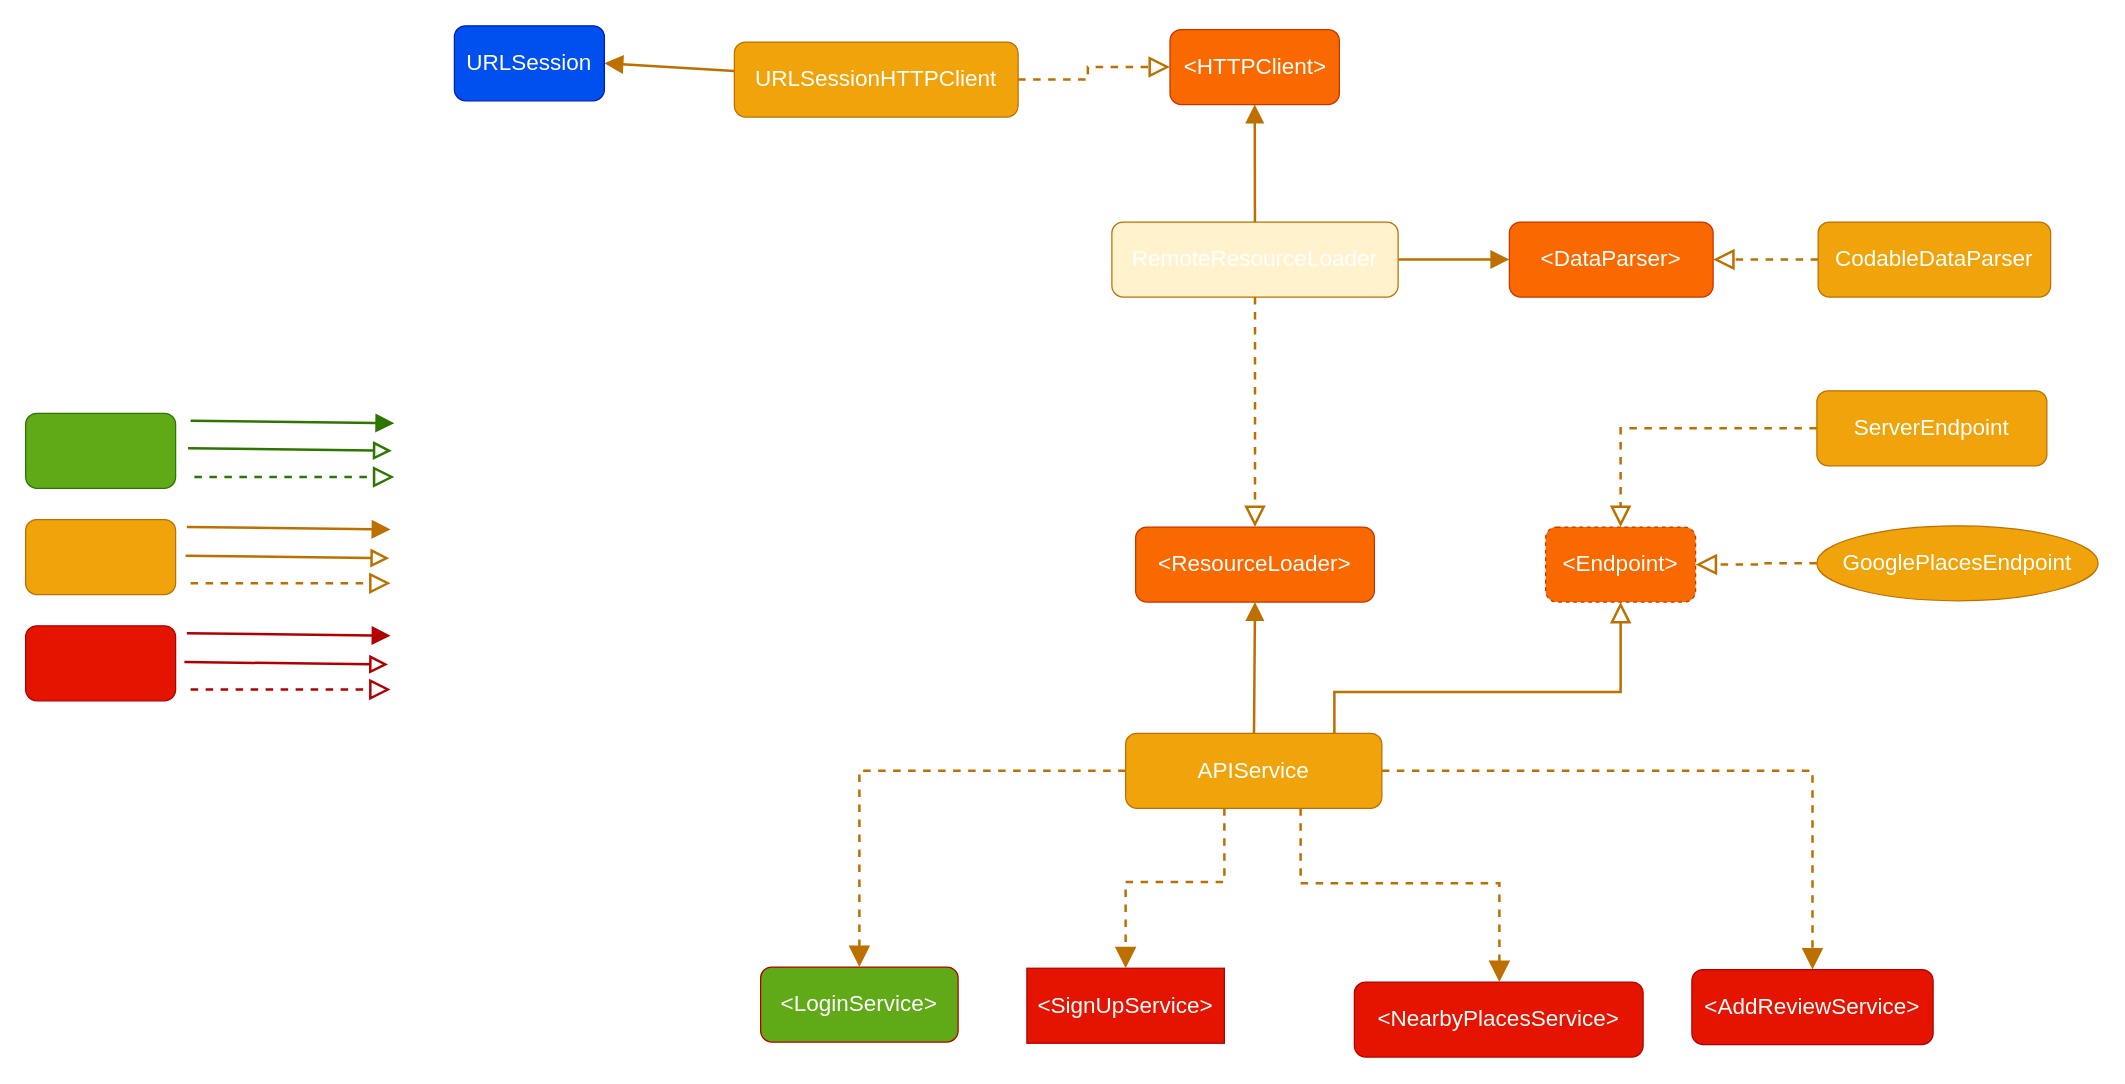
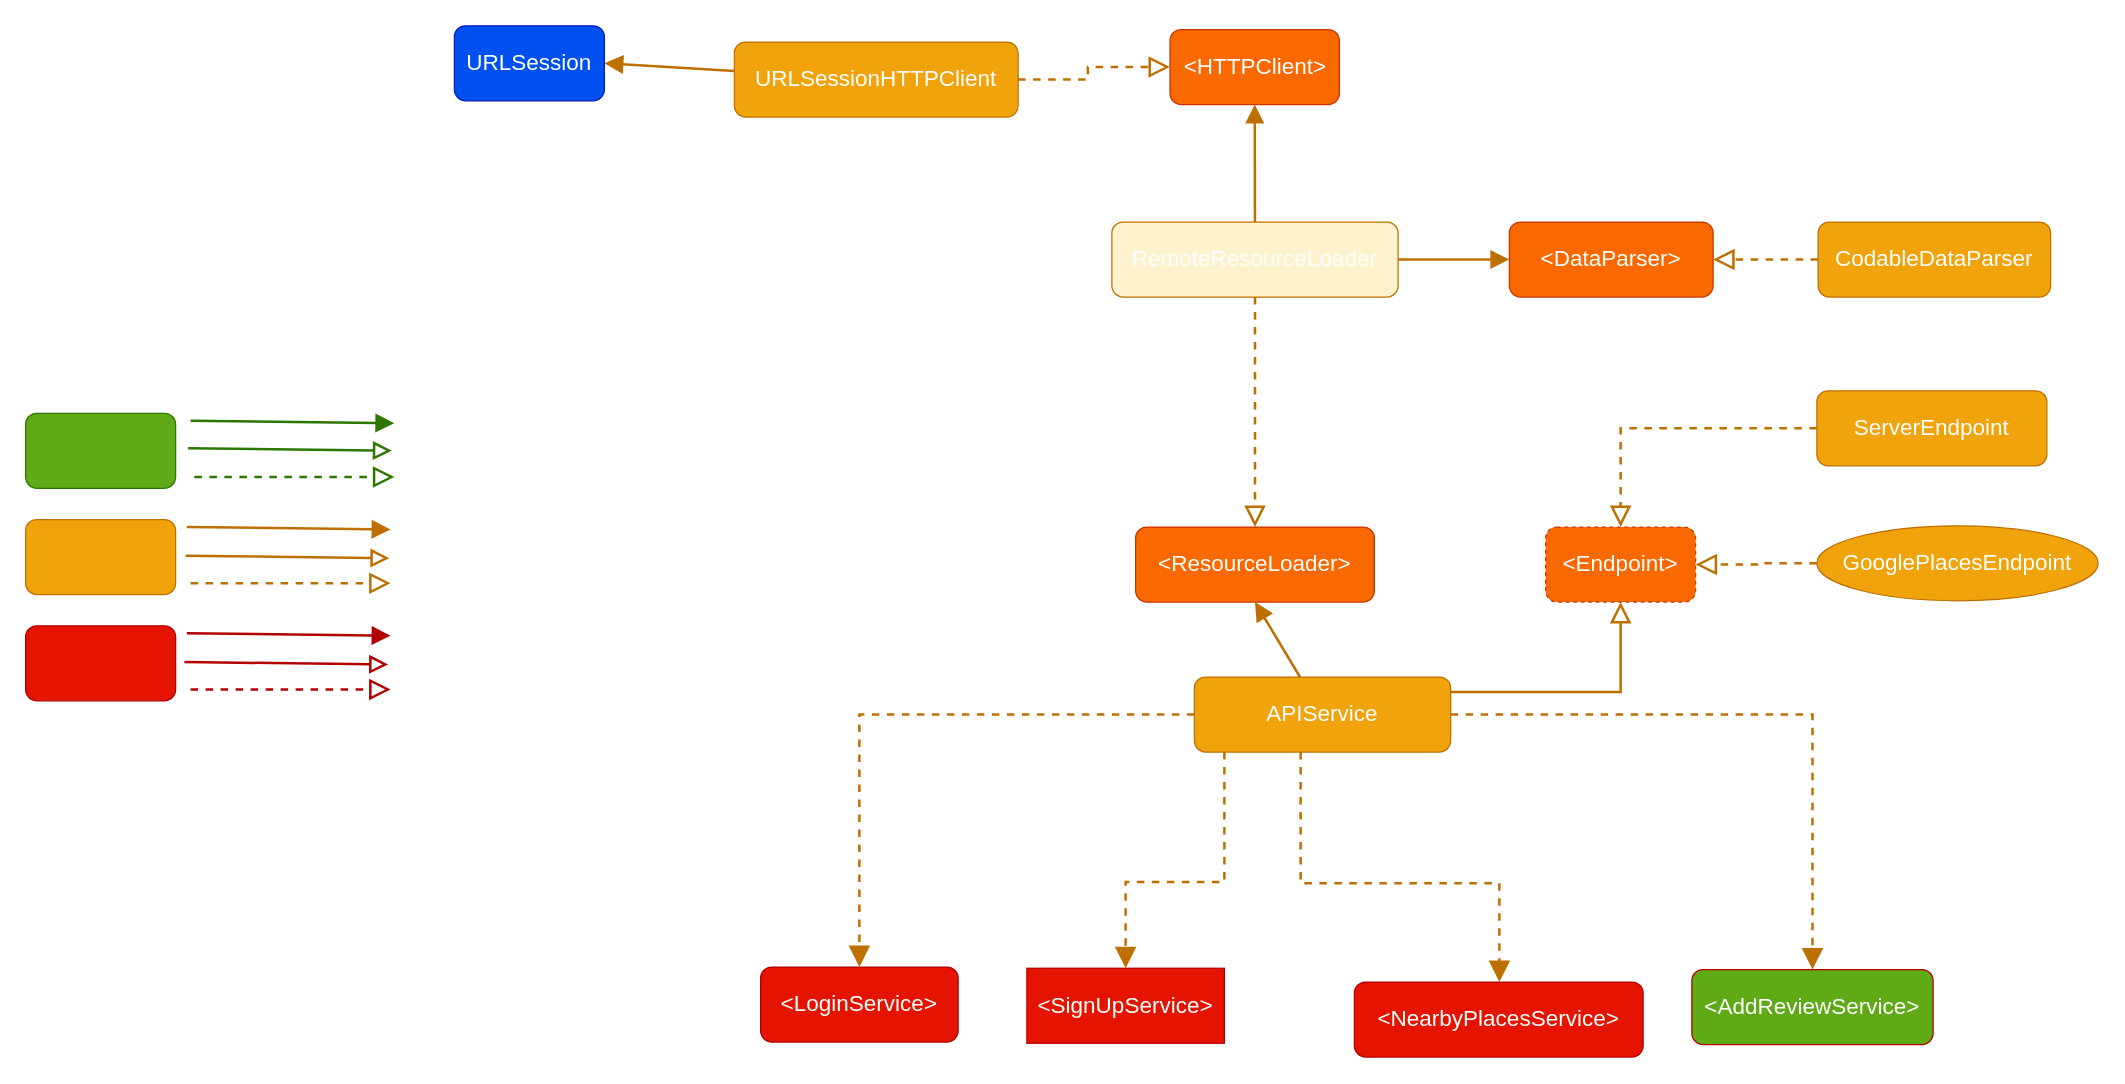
  <mxCell id="0" />
  <mxCell id="1" parent="0" />
  <mxCell id="2" value="" style="rounded=1;whiteSpace=wrap;html=1;fillColor=#60a917;fontColor=#ffffff;strokeColor=#2D7600;align=center;fontSize=18;" parent="1" vertex="1"><mxGeometry x="20" y="330" width="120" height="60" as="geometry" /></mxCell>
  <mxCell id="3" value="" style="rounded=1;whiteSpace=wrap;html=1;fillColor=#e51400;fontColor=#ffffff;strokeColor=#B20000;align=center;fontSize=18;" parent="1" vertex="1"><mxGeometry x="20" y="500" width="120" height="60" as="geometry" /></mxCell>
  <mxCell id="4" value="" style="rounded=1;whiteSpace=wrap;html=1;fillColor=#f0a30a;fontColor=#FFFFFF;strokeColor=#BD7000;fontSize=18;align=center;" parent="1" vertex="1"><mxGeometry x="20" y="415" width="120" height="60" as="geometry" /></mxCell>
  <mxCell id="5" value="&lt;h2&gt;&lt;font style=&quot;font-weight: normal;&quot; color=&quot;#ffffff&quot;&gt;&amp;lt;ResourceLoader&amp;gt;&lt;/font&gt;&lt;/h2&gt;" style="rounded=1;whiteSpace=wrap;html=1;fillColor=#fa6800;fontColor=#000000;strokeColor=#C73500;" parent="1" vertex="1"><mxGeometry x="908" y="421" width="191" height="60" as="geometry" /></mxCell>
  <mxCell id="6" style="edgeStyle=orthogonalEdgeStyle;shape=connector;rounded=0;orthogonalLoop=1;jettySize=auto;html=1;dashed=1;labelBackgroundColor=default;strokeColor=#BD7000;strokeWidth=2;fontFamily=Helvetica;fontSize=11;fontColor=default;endArrow=block;endFill=0;endSize=12;fillColor=#f0a30a;" parent="1" source="9" target="5" edge="1"><mxGeometry relative="1" as="geometry" /></mxCell>
  <mxCell id="7" style="edgeStyle=none;shape=connector;rounded=0;jumpStyle=line;orthogonalLoop=1;jettySize=auto;html=1;labelBackgroundColor=default;strokeColor=#BD7000;strokeWidth=2;fontFamily=Helvetica;fontSize=11;fontColor=default;endArrow=block;endFill=1;endSize=10;fillColor=#f0a30a;" parent="1" source="9" target="10" edge="1"><mxGeometry relative="1" as="geometry" /></mxCell>
  <mxCell id="8" style="edgeStyle=none;shape=connector;rounded=0;jumpStyle=line;orthogonalLoop=1;jettySize=auto;html=1;labelBackgroundColor=default;strokeColor=#BD7000;strokeWidth=2;fontFamily=Helvetica;fontSize=11;fontColor=default;endArrow=block;endFill=1;endSize=10;fillColor=#f0a30a;" parent="1" source="9" target="15" edge="1"><mxGeometry relative="1" as="geometry" /></mxCell>
  <mxCell id="9" value="RemoteResourceLoader" style="rounded=1;whiteSpace=wrap;html=1;fillColor=#fff2cc;fontColor=#FFFFFF;strokeColor=#BD7000;fontSize=18;" parent="1" vertex="1"><mxGeometry x="889" y="177" width="229" height="60" as="geometry" /></mxCell>
  <mxCell id="10" value="&amp;lt;HTTPClient&amp;gt;" style="rounded=1;whiteSpace=wrap;html=1;fillColor=#fa6800;fontColor=#FFFFFF;strokeColor=#C73500;fontSize=18;align=center;" parent="1" vertex="1"><mxGeometry x="935.5" y="23" width="135.5" height="60" as="geometry" /></mxCell>
  <mxCell id="11" style="edgeStyle=orthogonalEdgeStyle;shape=connector;rounded=0;orthogonalLoop=1;jettySize=auto;html=1;dashed=1;labelBackgroundColor=default;strokeColor=#BD7000;strokeWidth=2;fontFamily=Helvetica;fontSize=11;fontColor=default;endArrow=block;endFill=0;endSize=12;fillColor=#f0a30a;" parent="1" source="13" target="10" edge="1"><mxGeometry relative="1" as="geometry" /></mxCell>
  <mxCell id="12" style="edgeStyle=none;shape=connector;rounded=0;jumpStyle=line;orthogonalLoop=1;jettySize=auto;html=1;entryX=1;entryY=0.5;entryDx=0;entryDy=0;labelBackgroundColor=default;strokeColor=#BD7000;strokeWidth=2;fontFamily=Helvetica;fontSize=11;fontColor=default;endArrow=block;endFill=1;endSize=10;fillColor=#f0a30a;" parent="1" source="13" target="22" edge="1"><mxGeometry relative="1" as="geometry" /></mxCell>
  <mxCell id="13" value="URLSessionHTTPClient" style="rounded=1;whiteSpace=wrap;html=1;fillColor=#f0a30a;fontColor=#FFFFFF;strokeColor=#BD7000;fontSize=18;align=center;" parent="1" vertex="1"><mxGeometry x="587" y="33" width="227" height="60" as="geometry" /></mxCell>
  <mxCell id="14" value="&amp;lt;Endpoint&amp;gt;" style="rounded=1;whiteSpace=wrap;html=1;fillColor=#fa6800;fontColor=#FFFFFF;strokeColor=#C73500;fontSize=18;align=center;dashed=1;" parent="1" vertex="1"><mxGeometry x="1236" y="421" width="120" height="60" as="geometry" /></mxCell>
  <mxCell id="15" value="&amp;lt;DataParser&amp;gt;" style="rounded=1;whiteSpace=wrap;html=1;fillColor=#fa6800;fontColor=#FFFFFF;strokeColor=#C73500;fontSize=18;align=center;" parent="1" vertex="1"><mxGeometry x="1207" y="177" width="163" height="60" as="geometry" /></mxCell>
  <mxCell id="16" style="edgeStyle=orthogonalEdgeStyle;shape=connector;rounded=0;orthogonalLoop=1;jettySize=auto;html=1;dashed=1;labelBackgroundColor=default;strokeColor=#BD7000;strokeWidth=2;fontFamily=Helvetica;fontSize=11;fontColor=default;endArrow=block;endFill=0;endSize=12;fillColor=#f0a30a;" parent="1" source="17" target="15" edge="1"><mxGeometry relative="1" as="geometry" /></mxCell>
  <mxCell id="17" value="CodableDataParser" style="rounded=1;whiteSpace=wrap;html=1;fillColor=#f0a30a;fontColor=#FFFFFF;strokeColor=#BD7000;fontSize=18;align=center;" parent="1" vertex="1"><mxGeometry x="1454" y="177" width="186" height="60" as="geometry" /></mxCell>
  <mxCell id="18" style="edgeStyle=orthogonalEdgeStyle;shape=connector;rounded=0;orthogonalLoop=1;jettySize=auto;html=1;dashed=1;labelBackgroundColor=default;strokeColor=#BD7000;strokeWidth=2;fontFamily=Helvetica;fontSize=11;fontColor=default;endArrow=block;endFill=0;endSize=12;fillColor=#f0a30a;" parent="1" source="19" target="14" edge="1"><mxGeometry relative="1" as="geometry" /></mxCell>
  <mxCell id="19" value="ServerEndpoint" style="rounded=1;whiteSpace=wrap;html=1;fillColor=#f0a30a;fontColor=#FFFFFF;strokeColor=#BD7000;fontSize=18;align=center;" parent="1" vertex="1"><mxGeometry x="1453" y="312" width="184" height="60" as="geometry" /></mxCell>
  <mxCell id="20" style="edgeStyle=orthogonalEdgeStyle;shape=connector;rounded=0;orthogonalLoop=1;jettySize=auto;html=1;dashed=1;labelBackgroundColor=default;strokeColor=#BD7000;strokeWidth=2;fontFamily=Helvetica;fontSize=11;fontColor=default;endArrow=block;endFill=0;endSize=12;fillColor=#f0a30a;" parent="1" source="21" target="14" edge="1"><mxGeometry relative="1" as="geometry" /></mxCell>
  <mxCell id="21" value="GooglePlacesEndpoint" style="ellipse;whiteSpace=wrap;html=1;fillColor=#f0a30a;fontColor=#FFFFFF;strokeColor=#BD7000;fontSize=18;align=center;" parent="1" vertex="1"><mxGeometry x="1453" y="420" width="225" height="60" as="geometry" /></mxCell>
  <mxCell id="22" value="URLSession" style="rounded=1;whiteSpace=wrap;html=1;fillColor=#0050ef;fontColor=#ffffff;strokeColor=#001DBC;align=center;fontSize=18;" parent="1" vertex="1"><mxGeometry x="363" y="20" width="120" height="60" as="geometry" /></mxCell>
  <mxCell id="23" value="" style="endArrow=block;dashed=1;endFill=0;endSize=12;html=1;rounded=0;fillColor=#60a917;strokeColor=#2D7600;align=center;strokeWidth=2;edgeStyle=orthogonalEdgeStyle;" parent="1" edge="1"><mxGeometry width="160" relative="1" as="geometry"><mxPoint x="155" y="381.003" as="sourcePoint" /><mxPoint x="315" y="381.003" as="targetPoint" /></mxGeometry></mxCell>
  <mxCell id="24" value="" style="endArrow=block;html=1;rounded=0;jumpStyle=line;fillColor=#60a917;strokeColor=#2D7600;align=center;strokeWidth=2;endFill=1;endSize=10;" parent="1" edge="1"><mxGeometry width="50" height="50" relative="1" as="geometry"><mxPoint x="152" y="336.003" as="sourcePoint" /><mxPoint x="315" y="338.007" as="targetPoint" /></mxGeometry></mxCell>
  <mxCell id="25" value="" style="endArrow=block;dashed=1;endFill=0;endSize=12;html=1;rounded=0;fillColor=#f0a30a;strokeColor=#BD7000;align=center;strokeWidth=2;edgeStyle=orthogonalEdgeStyle;" parent="1" edge="1"><mxGeometry width="160" relative="1" as="geometry"><mxPoint x="152" y="466.003" as="sourcePoint" /><mxPoint x="312" y="466.003" as="targetPoint" /></mxGeometry></mxCell>
  <mxCell id="26" value="" style="endArrow=block;html=1;rounded=0;jumpStyle=line;fillColor=#f0a30a;strokeColor=#BD7000;align=center;strokeWidth=2;endFill=1;endSize=10;" parent="1" edge="1"><mxGeometry width="50" height="50" relative="1" as="geometry"><mxPoint x="149" y="421.003" as="sourcePoint" /><mxPoint x="312" y="423.007" as="targetPoint" /></mxGeometry></mxCell>
  <mxCell id="27" value="" style="endArrow=block;dashed=1;endFill=0;endSize=12;html=1;rounded=0;fillColor=#e51400;strokeColor=#B20000;align=center;strokeWidth=2;edgeStyle=orthogonalEdgeStyle;" parent="1" edge="1"><mxGeometry width="160" relative="1" as="geometry"><mxPoint x="152" y="551.003" as="sourcePoint" /><mxPoint x="312" y="551.003" as="targetPoint" /></mxGeometry></mxCell>
  <mxCell id="28" value="" style="endArrow=block;html=1;rounded=0;jumpStyle=line;fillColor=#e51400;strokeColor=#B20000;align=center;strokeWidth=2;endFill=1;endSize=10;" parent="1" edge="1"><mxGeometry width="50" height="50" relative="1" as="geometry"><mxPoint x="149" y="506.003" as="sourcePoint" /><mxPoint x="312" y="508.007" as="targetPoint" /></mxGeometry></mxCell>
- <mxCell id="29" value="&amp;lt;LoginService&amp;gt;" style="rounded=1;whiteSpace=wrap;html=1;fillColor=#60a917;fontColor=#ffffff;strokeColor=#B20000;fontSize=18;align=center;" parent="1" vertex="1"><mxGeometry x="608" y="773" width="158" height="60" as="geometry" /></mxCell>
+ <mxCell id="29" value="&amp;lt;LoginService&amp;gt;" style="rounded=1;whiteSpace=wrap;html=1;fillColor=#e51400;fontColor=#ffffff;strokeColor=#B20000;fontSize=18;align=center;" parent="1" vertex="1"><mxGeometry x="608" y="773" width="158" height="60" as="geometry" /></mxCell>
  <mxCell id="30" value="&amp;lt;SignUpService&amp;gt;" style="whiteSpace=wrap;html=1;fillColor=#e51400;fontColor=#ffffff;strokeColor=#B20000;fontSize=18;align=center;rounded=0;" parent="1" vertex="1"><mxGeometry x="821" y="774" width="158" height="60" as="geometry" /></mxCell>
  <mxCell id="31" value="&amp;lt;NearbyPlacesService&amp;gt;" style="rounded=1;whiteSpace=wrap;html=1;fillColor=#e51400;fontColor=#ffffff;strokeColor=#B20000;fontSize=18;align=center;" parent="1" vertex="1"><mxGeometry x="1083" y="785" width="231" height="60" as="geometry" /></mxCell>
- <mxCell id="32" value="&amp;lt;AddReviewService&amp;gt;" style="rounded=1;whiteSpace=wrap;html=1;fillColor=#e51400;fontColor=#ffffff;strokeColor=#B20000;fontSize=18;align=center;" parent="1" vertex="1"><mxGeometry x="1353" y="775" width="193" height="60" as="geometry" /></mxCell>
+ <mxCell id="32" value="&amp;lt;AddReviewService&amp;gt;" style="rounded=1;whiteSpace=wrap;html=1;fillColor=#60a917;fontColor=#ffffff;strokeColor=#B20000;fontSize=18;align=center;" parent="1" vertex="1"><mxGeometry x="1353" y="775" width="193" height="60" as="geometry" /></mxCell>
  <mxCell id="33" style="edgeStyle=orthogonalEdgeStyle;shape=connector;rounded=0;orthogonalLoop=1;jettySize=auto;html=1;dashed=1;labelBackgroundColor=default;strokeColor=#BD7000;strokeWidth=2;fontFamily=Helvetica;fontSize=11;fontColor=default;endArrow=block;endFill=1;endSize=12;fillColor=#f0a30a;" parent="1" source="39" target="29" edge="1"><mxGeometry relative="1" as="geometry" /></mxCell>
  <mxCell id="34" style="edgeStyle=orthogonalEdgeStyle;shape=connector;rounded=0;orthogonalLoop=1;jettySize=auto;html=1;dashed=1;labelBackgroundColor=default;strokeColor=#BD7000;strokeWidth=2;fontFamily=Helvetica;fontSize=11;fontColor=default;endArrow=block;endFill=1;endSize=12;fillColor=#f0a30a;" parent="1" source="39" target="30" edge="1"><mxGeometry relative="1" as="geometry"><Array as="points"><mxPoint x="979" y="705" /><mxPoint x="900" y="705" /></Array></mxGeometry></mxCell>
  <mxCell id="35" style="edgeStyle=orthogonalEdgeStyle;shape=connector;rounded=0;orthogonalLoop=1;jettySize=auto;html=1;dashed=1;labelBackgroundColor=default;strokeColor=#BD7000;strokeWidth=2;fontFamily=Helvetica;fontSize=11;fontColor=default;endArrow=block;endFill=1;endSize=12;fillColor=#f0a30a;" parent="1" source="39" target="31" edge="1"><mxGeometry relative="1" as="geometry"><Array as="points"><mxPoint x="1040" y="706" /><mxPoint x="1199" y="706" /></Array></mxGeometry></mxCell>
  <mxCell id="36" style="edgeStyle=orthogonalEdgeStyle;shape=connector;rounded=0;orthogonalLoop=1;jettySize=auto;html=1;dashed=1;labelBackgroundColor=default;strokeColor=#BD7000;strokeWidth=2;fontFamily=Helvetica;fontSize=11;fontColor=default;endArrow=block;endFill=1;endSize=12;fillColor=#f0a30a;" parent="1" source="39" target="32" edge="1"><mxGeometry relative="1" as="geometry" /></mxCell>
  <mxCell id="37" style="edgeStyle=none;shape=connector;rounded=0;jumpStyle=line;orthogonalLoop=1;jettySize=auto;html=1;entryX=0.5;entryY=1;entryDx=0;entryDy=0;labelBackgroundColor=default;strokeColor=#BD7000;strokeWidth=2;fontFamily=Helvetica;fontSize=11;fontColor=default;endArrow=block;endFill=1;endSize=10;fillColor=#f0a30a;" parent="1" source="39" target="5" edge="1"><mxGeometry relative="1" as="geometry" /></mxCell>
  <mxCell id="38" style="edgeStyle=orthogonalEdgeStyle;shape=connector;rounded=0;jumpStyle=line;jumpSize=0;orthogonalLoop=1;jettySize=auto;html=1;labelBackgroundColor=default;strokeColor=#BD7000;strokeWidth=2;fontFamily=Helvetica;fontSize=11;fontColor=default;endArrow=block;endFill=0;startSize=0;endSize=12;fillColor=#f0a30a;" parent="1" source="39" target="14" edge="1"><mxGeometry relative="1" as="geometry"><Array as="points"><mxPoint x="1067" y="553" /><mxPoint x="1296" y="553" /></Array></mxGeometry></mxCell>
- <mxCell id="39" value="APIService" style="rounded=1;whiteSpace=wrap;html=1;fillColor=#f0a30a;fontColor=#FFFFFF;strokeColor=#BD7000;fontSize=18;align=center;" parent="1" vertex="1"><mxGeometry x="900" y="586" width="205" height="60" as="geometry" /></mxCell>
+ <mxCell id="39" value="APIService" style="rounded=1;whiteSpace=wrap;html=1;fillColor=#f0a30a;fontColor=#FFFFFF;strokeColor=#BD7000;fontSize=18;align=center;" parent="1" vertex="1"><mxGeometry x="955" y="541" width="205" height="60" as="geometry" /></mxCell>
  <mxCell id="40" value="" style="endArrow=block;html=1;rounded=0;jumpStyle=line;fillColor=#60a917;strokeColor=#2D7600;align=center;strokeWidth=2;endFill=0;endSize=10;" parent="1" edge="1"><mxGeometry width="50" height="50" relative="1" as="geometry"><mxPoint x="150" y="358.003" as="sourcePoint" /><mxPoint x="313" y="360.007" as="targetPoint" /></mxGeometry></mxCell>
  <mxCell id="41" value="" style="endArrow=block;html=1;rounded=0;jumpStyle=line;fillColor=#f0a30a;strokeColor=#BD7000;align=center;strokeWidth=2;endFill=0;endSize=10;" parent="1" edge="1"><mxGeometry width="50" height="50" relative="1" as="geometry"><mxPoint x="148" y="444.003" as="sourcePoint" /><mxPoint x="311" y="446.007" as="targetPoint" /></mxGeometry></mxCell>
  <mxCell id="42" value="" style="endArrow=block;html=1;rounded=0;jumpStyle=line;fillColor=#e51400;strokeColor=#B20000;align=center;strokeWidth=2;endFill=0;endSize=10;" parent="1" edge="1"><mxGeometry width="50" height="50" relative="1" as="geometry"><mxPoint x="147" y="529.003" as="sourcePoint" /><mxPoint x="310" y="531.007" as="targetPoint" /></mxGeometry></mxCell>
